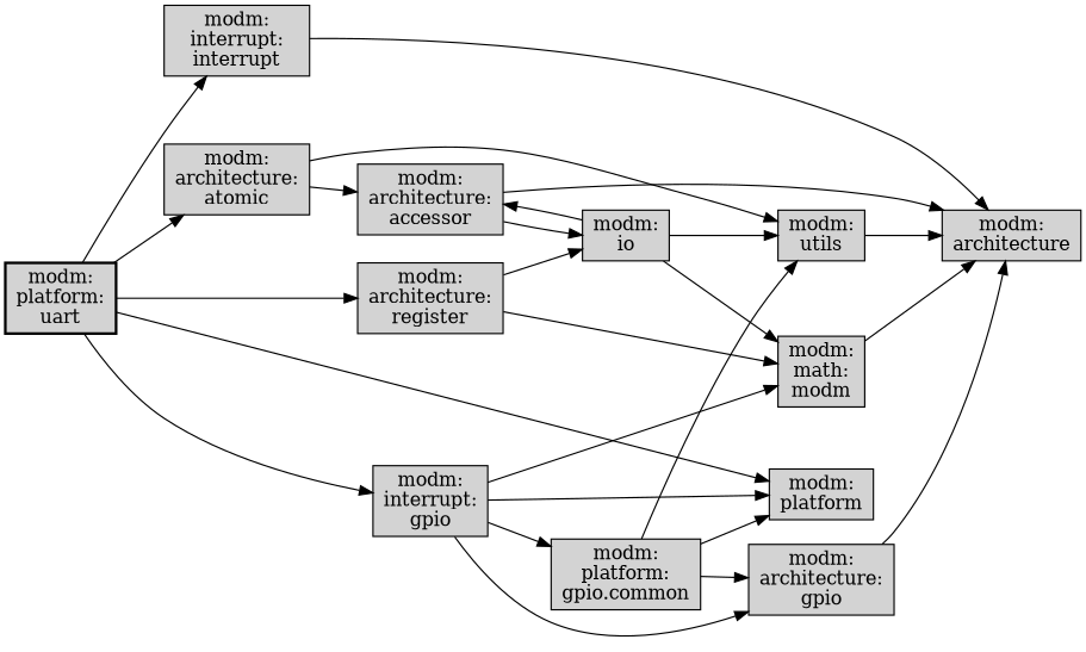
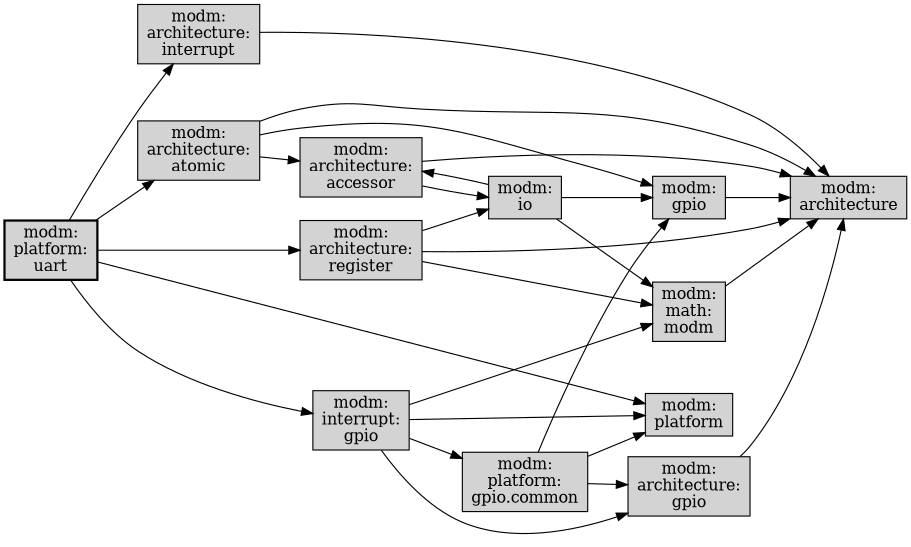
  digraph {
    rankdir=LR
    node [shape=box style="filled,solid"]
    n1 [label="modm:\narchitecture"]
    n2 [label="modm:\narchitecture:\naccessor"]
    n3 [label="modm:\narchitecture:\natomic"]
    n4 [label="modm:\narchitecture:\ngpio"]
-   n5 [label="modm:\ninterrupt:\ninterrupt"]
+   n5 [label="modm:\narchitecture:\ninterrupt"]
    n6 [label="modm:\narchitecture:\nregister"]
    n7 [label="modm:\nio"]
    n8 [label="modm:\nmath:\nmodm"]
    n9 [label="modm:\nplatform"]
    n10 [label="modm:\ninterrupt:\ngpio"]
    n11 [label="modm:\nplatform:\ngpio.common"]
    n12 [label="modm:\nplatform:\nuart" style="filled,bold"]
-   n13 [label="modm:\nutils"]
+   n13 [label="modm:\ngpio"]
    subgraph sub_1 {
      label=modm
      n1
      n2
      n3
      n4
      n5
      n6
      n7
      n8
      n9
      n10
      n11
      n12
      n13
    }
    n2 -> n1
    n2 -> n7
+   n3 -> n1
    n3 -> n2
    n3 -> n13
    n4 -> n1
    n5 -> n1
+   n6 -> n1
    n6 -> n7
    n6 -> n8
    n7 -> n2
    n7 -> n8
    n7 -> n13
    n8 -> n1
    n10 -> n4
    n10 -> n8
    n10 -> n9
    n10 -> n11
    n11 -> n4
    n11 -> n9
    n11 -> n13
    n12 -> n3
    n12 -> n5
    n12 -> n6
    n12 -> n9
    n12 -> n10
    n13 -> n1
  }
